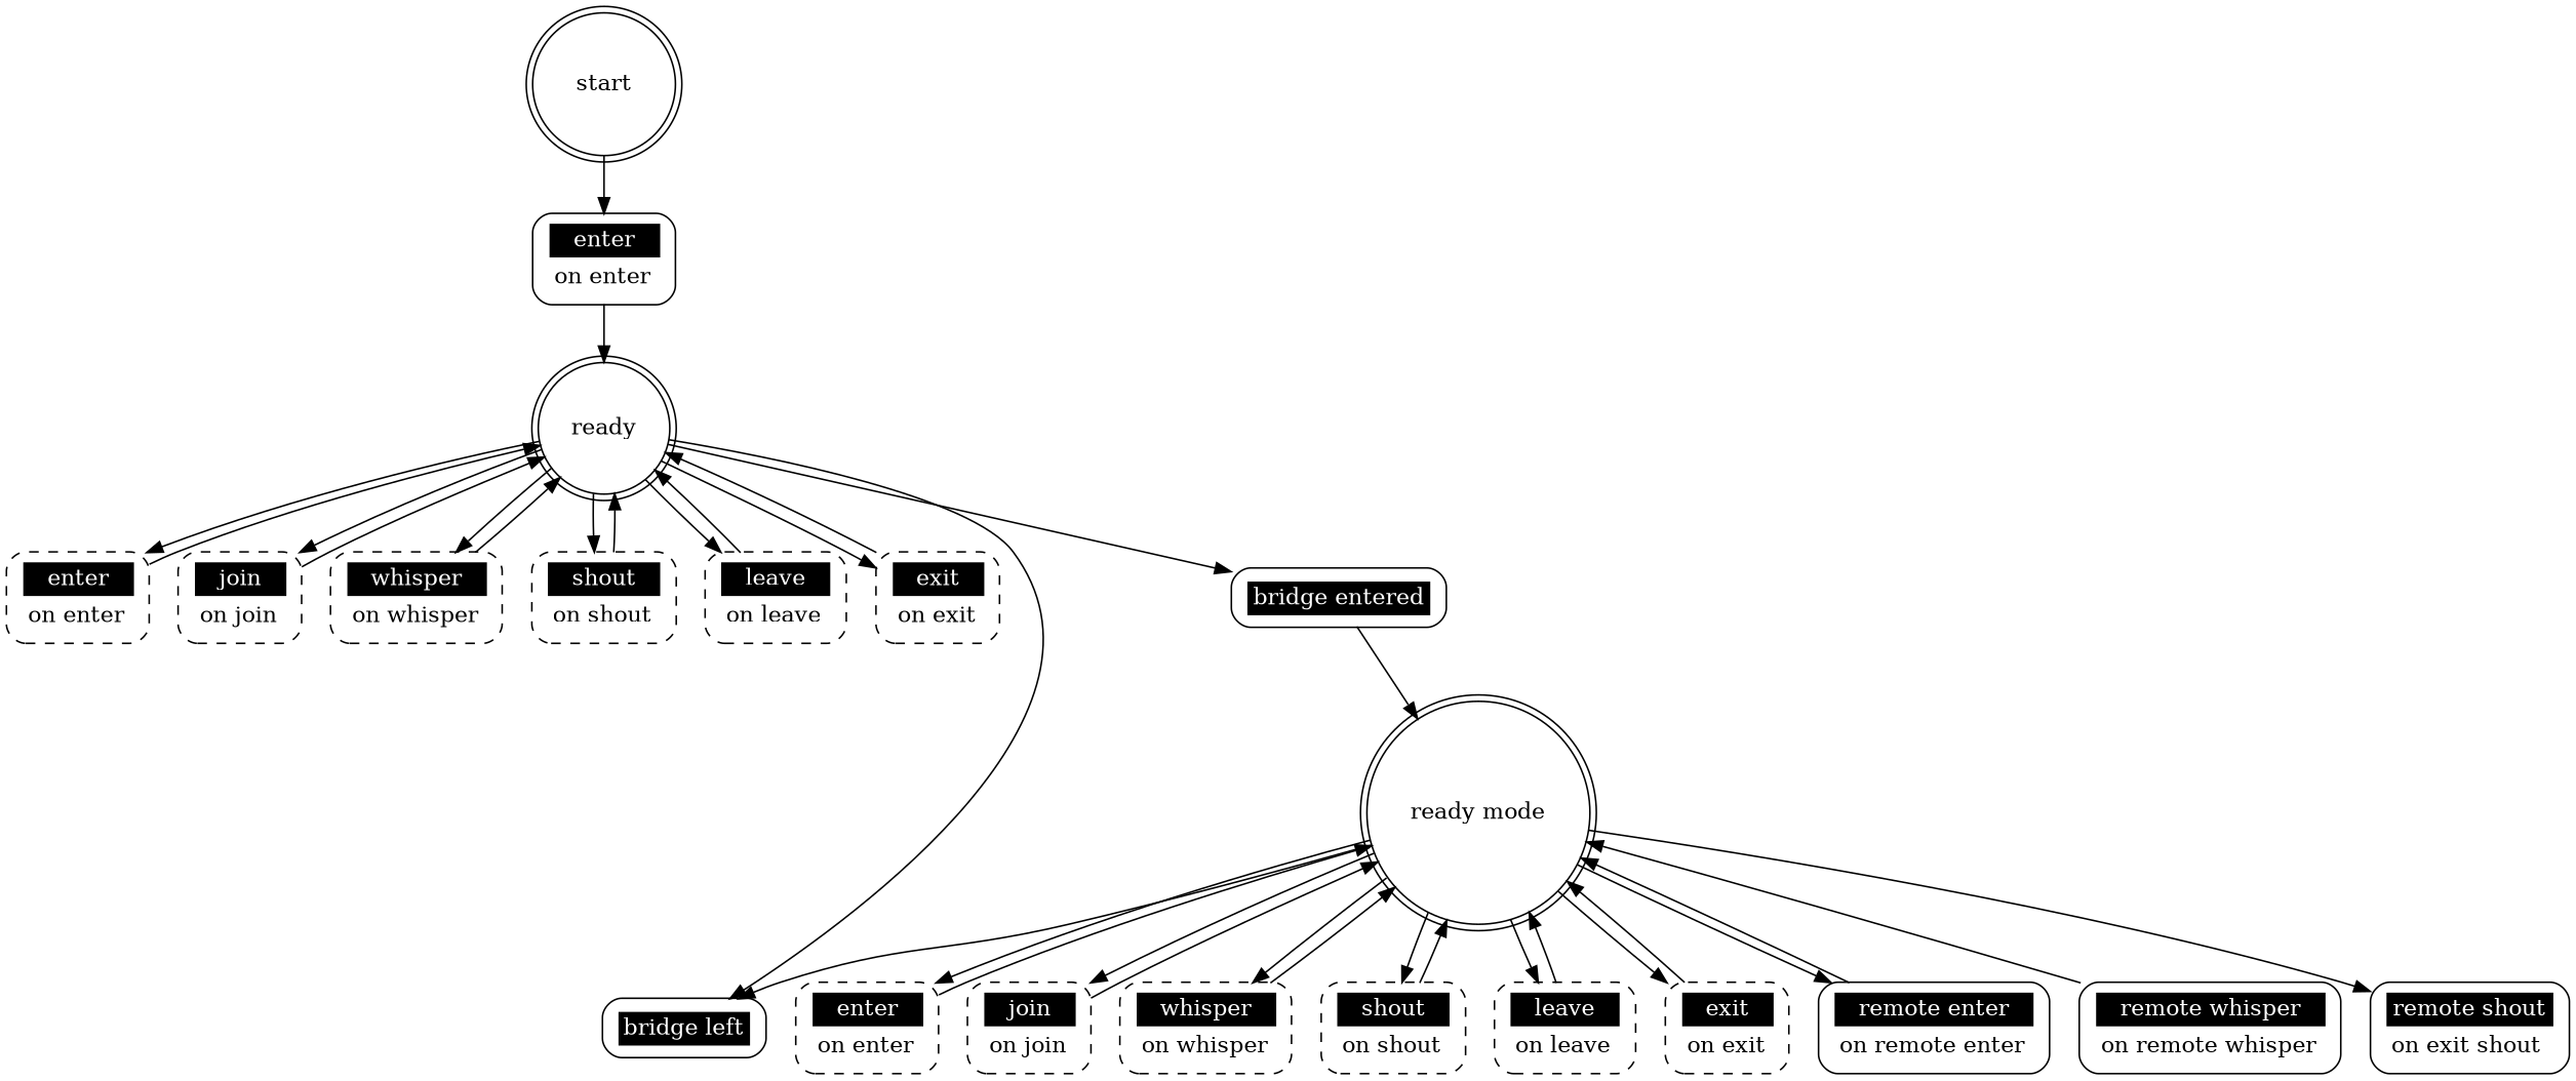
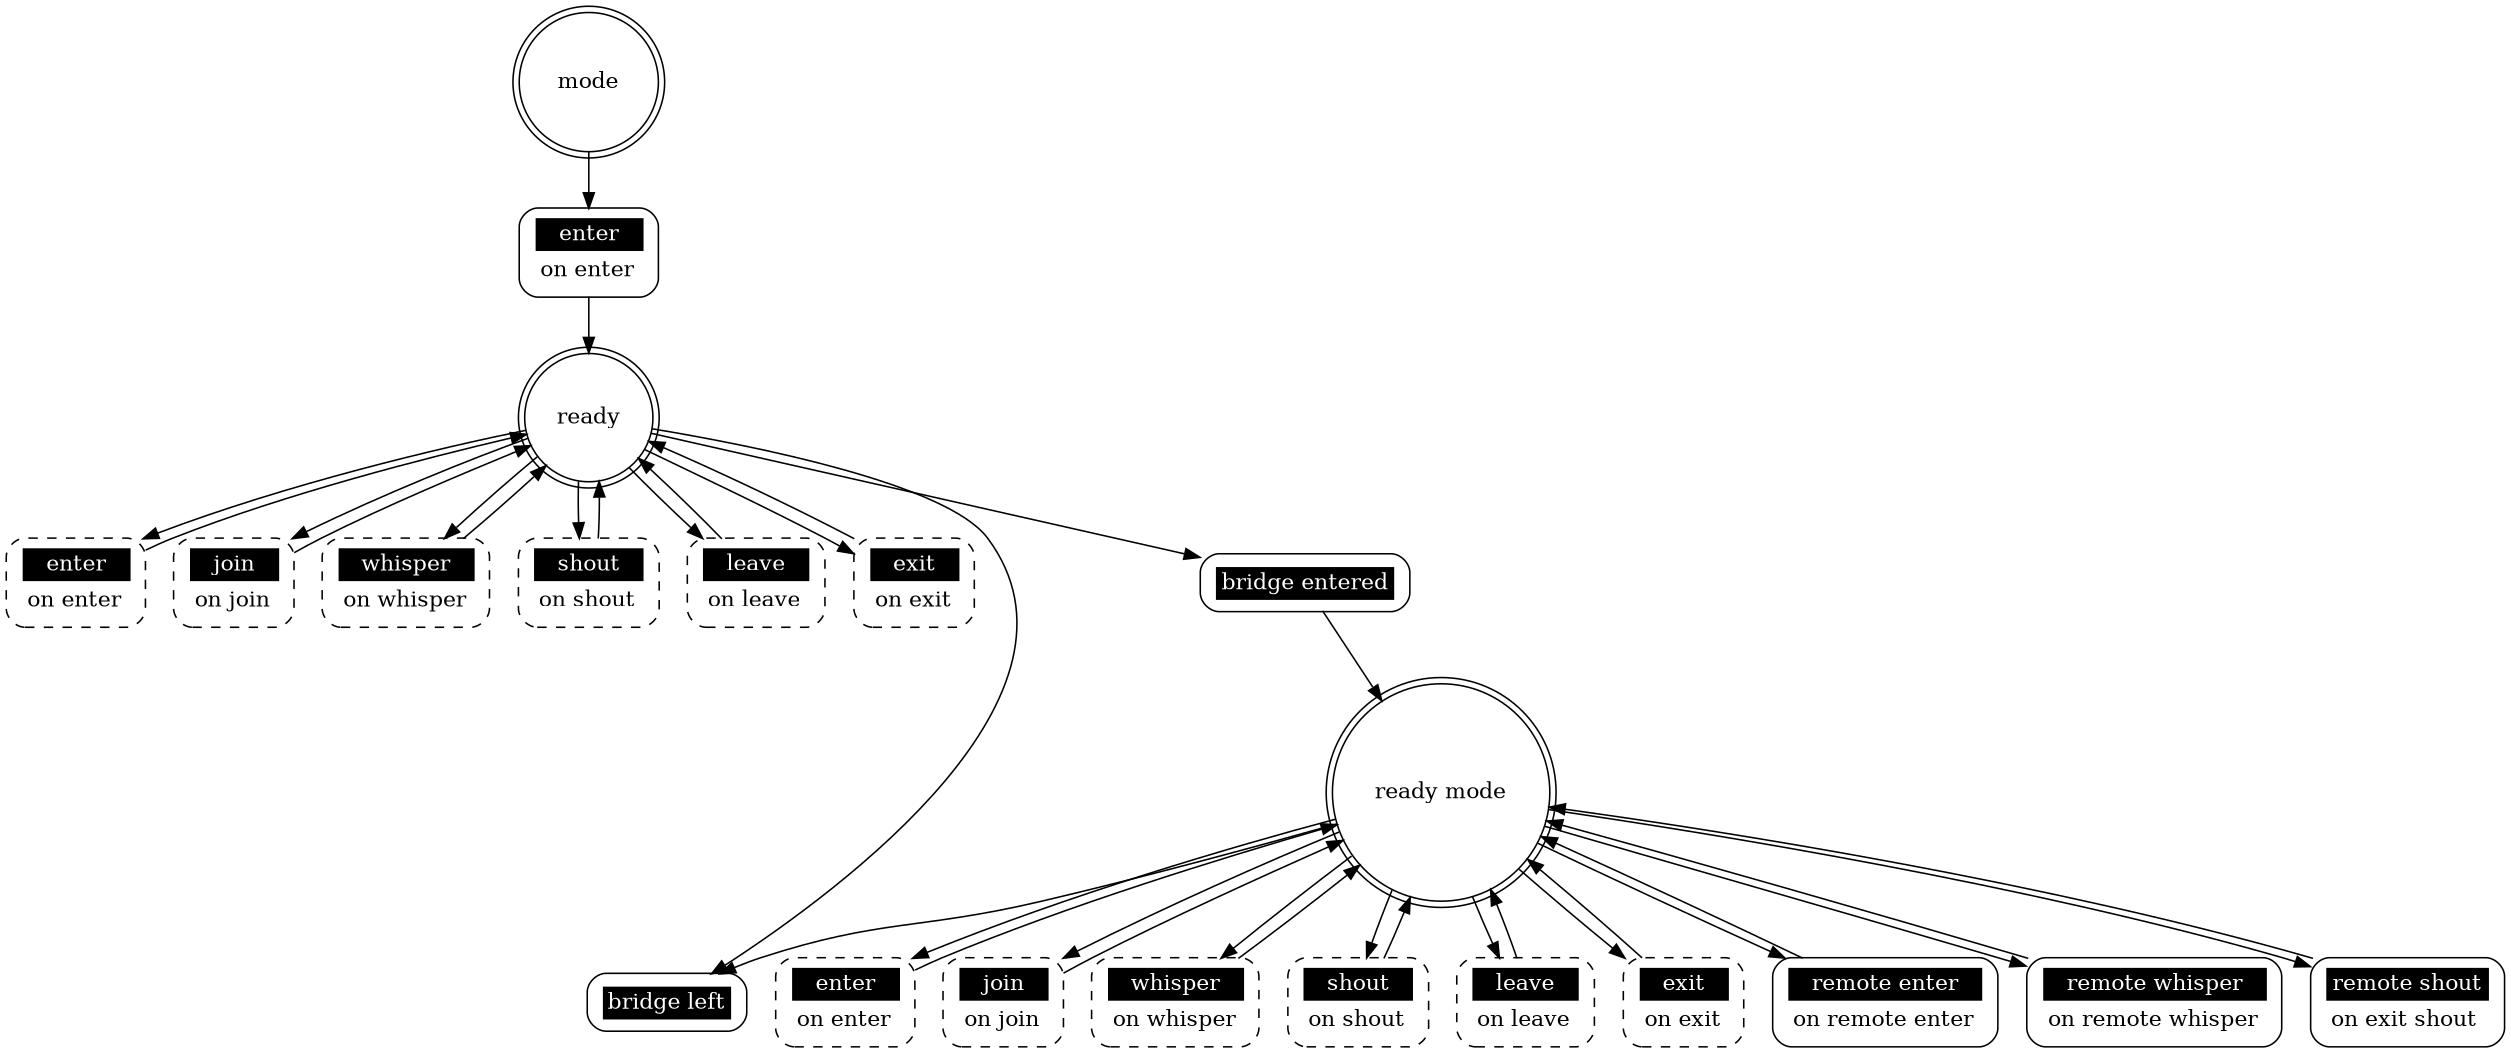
  digraph {
    node [shape=Mrecord style=dashed]
-   start [shape=doublecircle style=""]
+   start [shape=doublecircle label=mode style=""]
    n2 [label=<<table border="0" cellborder="0" cellpadding="3" bgcolor="white"><tr><td bgcolor="black" align="center" colspan="2"><font color="white">enter</font></td></tr><tr><td align="left" port="r3">on enter</td></tr></table>> style=solid]
    ready [shape=doublecircle style=""]
    n4 [label=<<table border="0" cellborder="0" cellpadding="3" bgcolor="white"><tr><td bgcolor="black" align="center" colspan="2"><font color="white">enter</font></td></tr><tr><td align="left" port="r3">on enter</td></tr></table>>]
    n5 [label=<<table border="0" cellborder="0" cellpadding="3" bgcolor="white"><tr><td bgcolor="black" align="center" colspan="2"><font color="white">join</font></td></tr><tr><td align="left" port="r3">on join</td></tr></table>>]
    n6 [label=<<table border="0" cellborder="0" cellpadding="3" bgcolor="white"><tr><td bgcolor="black" align="center" colspan="2"><font color="white">whisper</font></td></tr><tr><td align="left" port="r3">on whisper</td></tr></table>>]
    n7 [label=<<table border="0" cellborder="0" cellpadding="3" bgcolor="white"><tr><td bgcolor="black" align="center" colspan="2"><font color="white">shout</font></td></tr><tr><td align="left" port="r3">on shout</td></tr></table>>]
    n8 [label=<<table border="0" cellborder="0" cellpadding="3" bgcolor="white"><tr><td bgcolor="black" align="center" colspan="2"><font color="white">leave</font></td></tr><tr><td align="left" port="r3">on leave</td></tr></table>>]
    n9 [label=<<table border="0" cellborder="0" cellpadding="3" bgcolor="white"><tr><td bgcolor="black" align="center" colspan="2"><font color="white">exit</font></td></tr><tr><td align="left" port="r3">on exit</td></tr></table>>]
    n10 [label=<<table border="0" cellborder="0" cellpadding="3" bgcolor="white"><tr><td bgcolor="black" align="center" colspan="2"><font color="white">bridge entered</font></td></tr></table>> style=solid]
    n11 [label=<<table border="0" cellborder="0" cellpadding="3" bgcolor="white"><tr><td bgcolor="black" align="center" colspan="2"><font color="white">bridge left</font></td></tr></table>> style=solid]
    n12 [label="ready mode" shape=doublecircle style=""]
    n13 [label=<<table border="0" cellborder="0" cellpadding="3" bgcolor="white"><tr><td bgcolor="black" align="center" colspan="2"><font color="white">enter</font></td></tr><tr><td align="left" port="r3">on enter</td></tr></table>>]
    n14 [label=<<table border="0" cellborder="0" cellpadding="3" bgcolor="white"><tr><td bgcolor="black" align="center" colspan="2"><font color="white">join</font></td></tr><tr><td align="left" port="r3">on join</td></tr></table>>]
    n15 [label=<<table border="0" cellborder="0" cellpadding="3" bgcolor="white"><tr><td bgcolor="black" align="center" colspan="2"><font color="white">whisper</font></td></tr><tr><td align="left" port="r3">on whisper</td></tr></table>>]
    n16 [label=<<table border="0" cellborder="0" cellpadding="3" bgcolor="white"><tr><td bgcolor="black" align="center" colspan="2"><font color="white">shout</font></td></tr><tr><td align="left" port="r3">on shout</td></tr></table>>]
    n17 [label=<<table border="0" cellborder="0" cellpadding="3" bgcolor="white"><tr><td bgcolor="black" align="center" colspan="2"><font color="white">leave</font></td></tr><tr><td align="left" port="r3">on leave</td></tr></table>>]
    n18 [label=<<table border="0" cellborder="0" cellpadding="3" bgcolor="white"><tr><td bgcolor="black" align="center" colspan="2"><font color="white">exit</font></td></tr><tr><td align="left" port="r3">on exit</td></tr></table>>]
    n19 [label=<<table border="0" cellborder="0" cellpadding="3" bgcolor="white"><tr><td bgcolor="black" align="center" colspan="2"><font color="white">remote enter</font></td></tr><tr><td align="left" port="r3">on remote enter</td></tr></table>> style=solid]
    n20 [label=<<table border="0" cellborder="0" cellpadding="3" bgcolor="white"><tr><td bgcolor="black" align="center" colspan="2"><font color="white">remote whisper</font></td></tr><tr><td align="left" port="r3">on remote whisper</td></tr></table>> style=solid]
    n21 [label=<<table border="0" cellborder="0" cellpadding="3" bgcolor="white"><tr><td bgcolor="black" align="center" colspan="2"><font color="white">remote shout</font></td></tr><tr><td align="left" port="r3">on exit shout</td></tr></table>> style=solid]
    start -> n2
    n2 -> ready
    ready -> n4
    ready -> n5
    ready -> n6
    ready -> n7
    ready -> n8
    ready -> n9
    ready -> n10
    ready -> n11
    n4 -> ready
    n5 -> ready
    n6 -> ready
    n7 -> ready
    n8 -> ready
    n9 -> ready
    n10 -> n12
    n12 -> n11
    n12 -> n13
    n12 -> n14
    n12 -> n15
    n12 -> n16
    n12 -> n17
    n12 -> n18
    n12 -> n19
+   n12 -> n20
    n12 -> n21
    n13 -> n12
    n14 -> n12
    n15 -> n12
    n16 -> n12
    n17 -> n12
    n18 -> n12
    n19 -> n12
    n20 -> n12
+   n21 -> n12
  }
